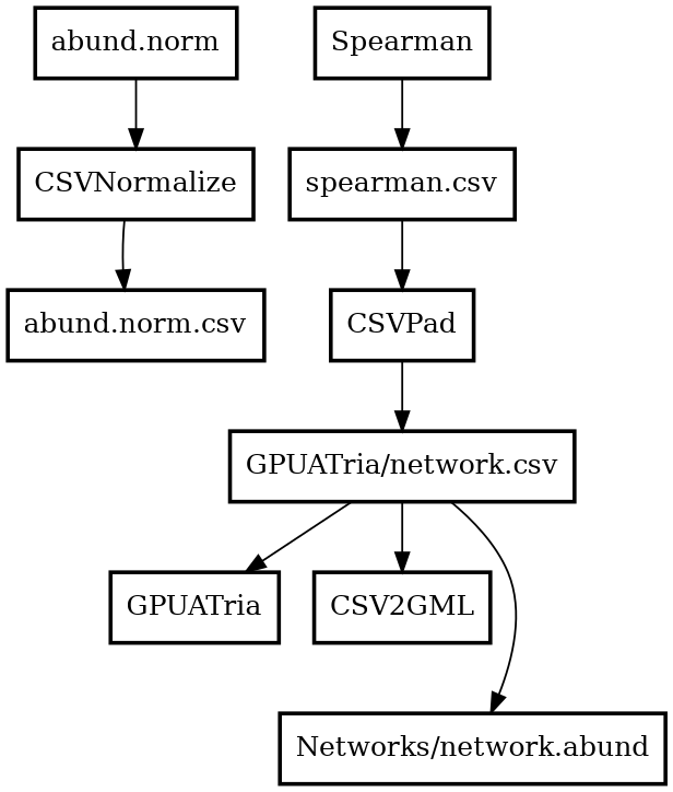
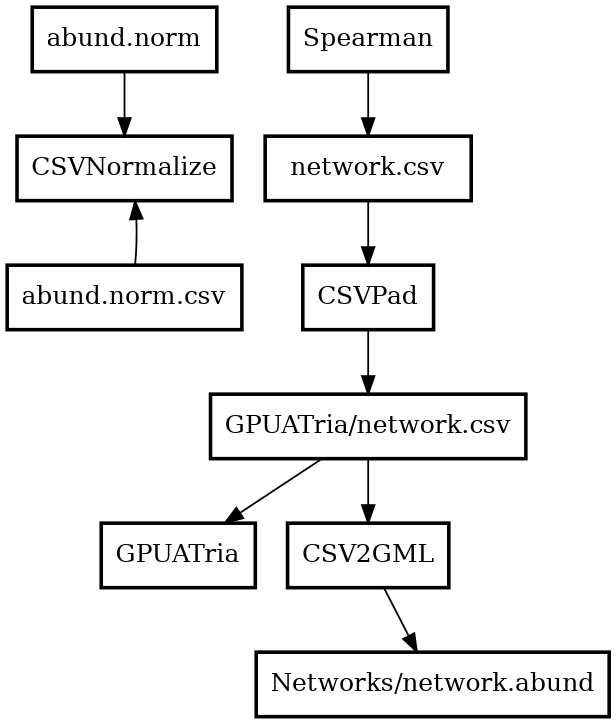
  digraph {
    node [shape=box style=bold]
    n1 [label="abund.norm"]
    CSVNormalize
    "abund.norm.csv"
    Spearman
-   "spearman.csv"
+   "spearman.csv" [label="network.csv"]
    CSVPad
    n7 [label="GPUATria/network.csv"]
    GPUATria
    CSV2GML
    n10 [label="Networks/network.abund"]
    n1 -> CSVNormalize
-   CSVNormalize -> "abund.norm.csv"
+   "abund.norm.csv" -> CSVNormalize
    Spearman -> "spearman.csv"
    "spearman.csv" -> CSVPad
    CSVPad -> n7
    n7 -> GPUATria
    n7 -> CSV2GML
-   n7 -> n10
+   CSV2GML -> n10
  }
